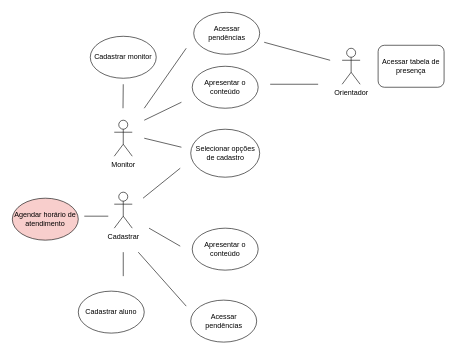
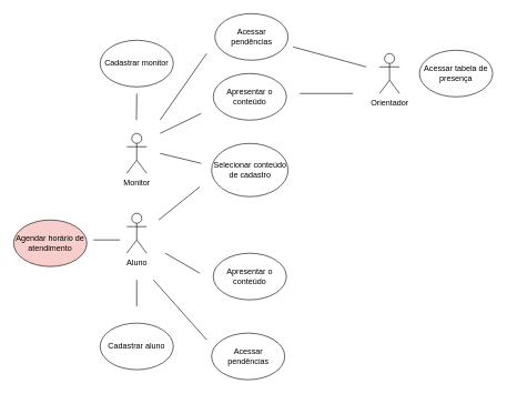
  <mxCell id="0" />
  <mxCell id="1" parent="0" />
  <mxCell id="2" value="Monitor&lt;br&gt;" style="shape=umlActor;verticalLabelPosition=bottom;verticalAlign=top;html=1;outlineConnect=0;fontFamily=Helvetica;" vertex="1" parent="1"><mxGeometry x="190" y="200" width="30" height="60" as="geometry" /></mxCell>
- <mxCell id="3" value="Cadastrar&lt;br&gt;" style="shape=umlActor;verticalLabelPosition=bottom;verticalAlign=top;html=1;outlineConnect=0;fontFamily=Helvetica;" vertex="1" parent="1"><mxGeometry x="190" y="320" width="30" height="60" as="geometry" /></mxCell>
+ <mxCell id="3" value="Aluno&lt;br&gt;" style="shape=umlActor;verticalLabelPosition=bottom;verticalAlign=top;html=1;outlineConnect=0;fontFamily=Helvetica;" vertex="1" parent="1"><mxGeometry x="190" y="320" width="30" height="60" as="geometry" /></mxCell>
  <mxCell id="4" value="Orientador&lt;br&gt;" style="shape=umlActor;verticalLabelPosition=bottom;verticalAlign=top;html=1;outlineConnect=0;" vertex="1" parent="1"><mxGeometry x="570" y="80" width="30" height="60" as="geometry" /></mxCell>
- <mxCell id="5" value="Selecionar opções de cadastro" style="ellipse;whiteSpace=wrap;html=1;" vertex="1" parent="1"><mxGeometry x="317.5" y="215" width="115" height="80" as="geometry" /></mxCell>
+ <mxCell id="5" value="Selecionar conteúdo de cadastro" style="ellipse;whiteSpace=wrap;html=1;" vertex="1" parent="1"><mxGeometry x="317.5" y="215" width="115" height="80" as="geometry" /></mxCell>
  <mxCell id="6" value="Cadastrar monitor" style="ellipse;whiteSpace=wrap;html=1;" vertex="1" parent="1"><mxGeometry x="150" y="60" width="110" height="70" as="geometry" /></mxCell>
  <mxCell id="7" value="" style="endArrow=none;html=1;" edge="1" parent="1"><mxGeometry width="50" height="50" relative="1" as="geometry"><mxPoint x="205" y="460" as="sourcePoint" /><mxPoint x="205" y="420" as="targetPoint" /></mxGeometry></mxCell>
  <mxCell id="8" value="" style="endArrow=none;html=1;" edge="1" parent="1"><mxGeometry width="50" height="50" relative="1" as="geometry"><mxPoint x="300" y="280" as="sourcePoint" /><mxPoint x="238" y="330" as="targetPoint" /></mxGeometry></mxCell>
- <mxCell id="9" value="Cadastrar aluno" style="ellipse;whiteSpace=wrap;html=1;" vertex="1" parent="1"><mxGeometry x="130" y="485" width="110" height="70" as="geometry" /></mxCell>
+ <mxCell id="9" value="Cadastrar aluno" style="ellipse;whiteSpace=wrap;html=1;" vertex="1" parent="1"><mxGeometry x="150" y="485" width="110" height="70" as="geometry" /></mxCell>
  <mxCell id="10" value="" style="endArrow=none;html=1;" edge="1" parent="1"><mxGeometry width="50" height="50" relative="1" as="geometry"><mxPoint x="204.58" y="180" as="sourcePoint" /><mxPoint x="205" y="140" as="targetPoint" /></mxGeometry></mxCell>
  <mxCell id="11" value="" style="endArrow=none;html=1;" edge="1" parent="1"><mxGeometry width="50" height="50" relative="1" as="geometry"><mxPoint x="302" y="245" as="sourcePoint" /><mxPoint x="240" y="230" as="targetPoint" /></mxGeometry></mxCell>
  <mxCell id="12" value="Apresentar o conteúdo" style="ellipse;whiteSpace=wrap;html=1;" vertex="1" parent="1"><mxGeometry x="320" y="110" width="110" height="70" as="geometry" /></mxCell>
  <mxCell id="13" value="" style="endArrow=none;html=1;" edge="1" parent="1"><mxGeometry width="50" height="50" relative="1" as="geometry"><mxPoint x="302" y="170" as="sourcePoint" /><mxPoint x="240" y="200" as="targetPoint" /></mxGeometry></mxCell>
  <mxCell id="14" value="" style="endArrow=none;html=1;" edge="1" parent="1"><mxGeometry width="50" height="50" relative="1" as="geometry"><mxPoint x="530" y="140" as="sourcePoint" /><mxPoint x="450" y="140" as="targetPoint" /></mxGeometry></mxCell>
  <mxCell id="15" value="Agendar horário de atendimento" style="ellipse;whiteSpace=wrap;html=1;fillColor=#f8cecc;" vertex="1" parent="1"><mxGeometry x="20" y="330" width="110" height="70" as="geometry" /></mxCell>
  <mxCell id="16" value="" style="endArrow=none;html=1;" edge="1" parent="1"><mxGeometry width="50" height="50" relative="1" as="geometry"><mxPoint x="140" y="360" as="sourcePoint" /><mxPoint x="180" y="360" as="targetPoint" /></mxGeometry></mxCell>
  <mxCell id="17" value="Apresentar o conteúdo" style="ellipse;whiteSpace=wrap;html=1;" vertex="1" parent="1"><mxGeometry x="320" y="380" width="110" height="70" as="geometry" /></mxCell>
  <mxCell id="18" value="" style="endArrow=none;html=1;" edge="1" parent="1"><mxGeometry width="50" height="50" relative="1" as="geometry"><mxPoint x="300" y="410" as="sourcePoint" /><mxPoint x="248" y="380" as="targetPoint" /></mxGeometry></mxCell>
  <mxCell id="19" value="Acessar pendências" style="ellipse;whiteSpace=wrap;html=1;" vertex="1" parent="1"><mxGeometry x="317.5" y="500" width="110" height="70" as="geometry" /></mxCell>
  <mxCell id="20" value="" style="endArrow=none;html=1;" edge="1" parent="1"><mxGeometry width="50" height="50" relative="1" as="geometry"><mxPoint x="310" y="510" as="sourcePoint" /><mxPoint x="230" y="420" as="targetPoint" /></mxGeometry></mxCell>
  <mxCell id="21" value="Acessar pendências" style="ellipse;whiteSpace=wrap;html=1;" vertex="1" parent="1"><mxGeometry x="322.5" y="20" width="110" height="70" as="geometry" /></mxCell>
  <mxCell id="22" value="" style="endArrow=none;html=1;" edge="1" parent="1"><mxGeometry width="50" height="50" relative="1" as="geometry"><mxPoint x="550" y="100" as="sourcePoint" /><mxPoint x="440" y="70" as="targetPoint" /></mxGeometry></mxCell>
  <mxCell id="23" value="" style="endArrow=none;html=1;" edge="1" parent="1"><mxGeometry width="50" height="50" relative="1" as="geometry"><mxPoint x="240" y="180" as="sourcePoint" /><mxPoint x="310" y="80" as="targetPoint" /></mxGeometry></mxCell>
- <mxCell id="24" value="Acessar tabela de presença" style="whiteSpace=wrap;html=1;rounded=1;" vertex="1" parent="1"><mxGeometry x="630" y="75" width="110" height="70" as="geometry" /></mxCell>
+ <mxCell id="24" value="Acessar tabela de presença" style="ellipse;whiteSpace=wrap;html=1;" vertex="1" parent="1"><mxGeometry x="630" y="75" width="110" height="70" as="geometry" /></mxCell>
